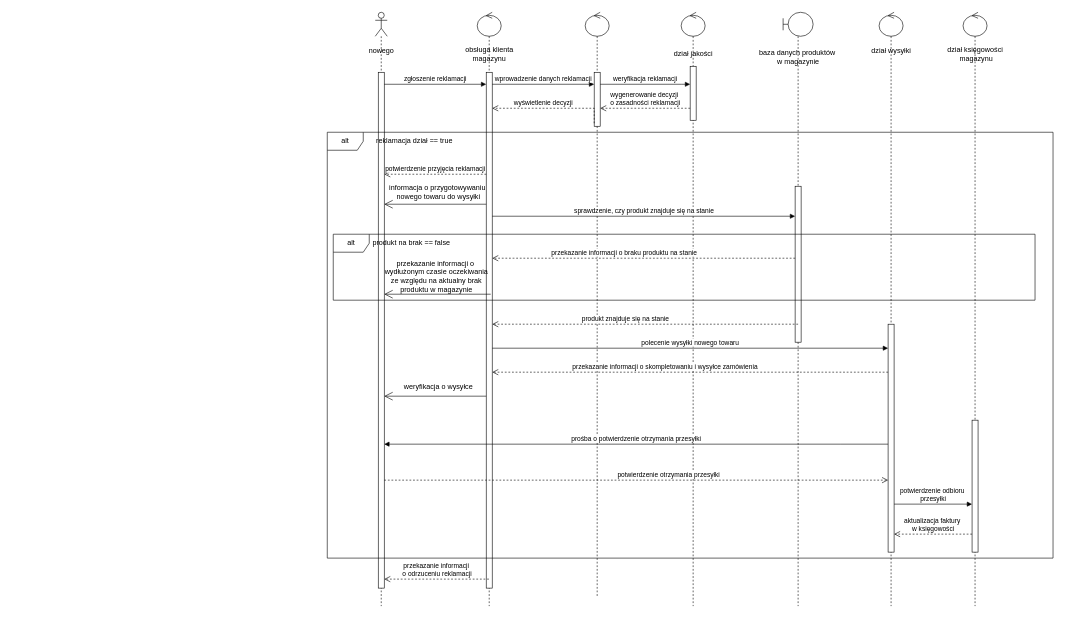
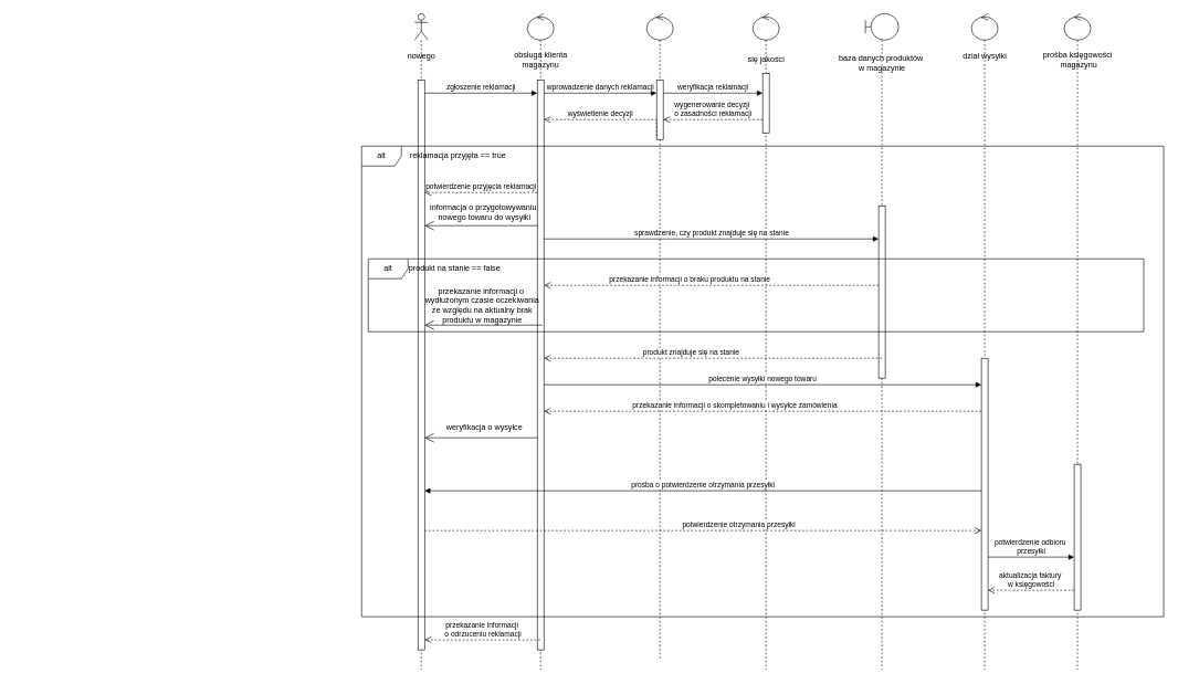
  <mxCell id="0" />
  <mxCell id="1" parent="0" />
  <mxCell id="2" value="" style="shape=umlLifeline;perimeter=lifelinePerimeter;whiteSpace=wrap;html=1;container=1;dropTarget=0;collapsible=0;recursiveResize=0;outlineConnect=0;portConstraint=eastwest;newEdgeStyle={&quot;edgeStyle&quot;:&quot;elbowEdgeStyle&quot;,&quot;elbow&quot;:&quot;vertical&quot;,&quot;curved&quot;:0,&quot;rounded&quot;:0};participant=umlActor;" vertex="1" parent="1"><mxGeometry x="625" y="20" width="20" height="990" as="geometry" /></mxCell>
  <mxCell id="3" value="" style="html=1;points=[];perimeter=orthogonalPerimeter;outlineConnect=0;targetShapes=umlLifeline;portConstraint=eastwest;newEdgeStyle={&quot;edgeStyle&quot;:&quot;elbowEdgeStyle&quot;,&quot;elbow&quot;:&quot;vertical&quot;,&quot;curved&quot;:0,&quot;rounded&quot;:0};" vertex="1" parent="2"><mxGeometry x="5" y="100" width="10" height="860" as="geometry" /></mxCell>
  <mxCell id="4" value="" style="shape=umlLifeline;perimeter=lifelinePerimeter;whiteSpace=wrap;html=1;container=1;dropTarget=0;collapsible=0;recursiveResize=0;outlineConnect=0;portConstraint=eastwest;newEdgeStyle={&quot;edgeStyle&quot;:&quot;elbowEdgeStyle&quot;,&quot;elbow&quot;:&quot;vertical&quot;,&quot;curved&quot;:0,&quot;rounded&quot;:0};participant=umlControl;" vertex="1" parent="1"><mxGeometry x="795" y="20" width="40" height="990" as="geometry" /></mxCell>
  <mxCell id="5" value="" style="html=1;points=[];perimeter=orthogonalPerimeter;outlineConnect=0;targetShapes=umlLifeline;portConstraint=eastwest;newEdgeStyle={&quot;edgeStyle&quot;:&quot;elbowEdgeStyle&quot;,&quot;elbow&quot;:&quot;vertical&quot;,&quot;curved&quot;:0,&quot;rounded&quot;:0};" vertex="1" parent="4"><mxGeometry x="15" y="100" width="10" height="860" as="geometry" /></mxCell>
  <mxCell id="6" value="" style="shape=umlLifeline;perimeter=lifelinePerimeter;whiteSpace=wrap;html=1;container=1;dropTarget=0;collapsible=0;recursiveResize=0;outlineConnect=0;portConstraint=eastwest;newEdgeStyle={&quot;edgeStyle&quot;:&quot;elbowEdgeStyle&quot;,&quot;elbow&quot;:&quot;vertical&quot;,&quot;curved&quot;:0,&quot;rounded&quot;:0};participant=umlControl;" vertex="1" parent="1"><mxGeometry x="975" y="20" width="40" height="975" as="geometry" /></mxCell>
  <mxCell id="7" value="" style="shape=umlLifeline;perimeter=lifelinePerimeter;whiteSpace=wrap;html=1;container=1;dropTarget=0;collapsible=0;recursiveResize=0;outlineConnect=0;portConstraint=eastwest;newEdgeStyle={&quot;edgeStyle&quot;:&quot;elbowEdgeStyle&quot;,&quot;elbow&quot;:&quot;vertical&quot;,&quot;curved&quot;:0,&quot;rounded&quot;:0};participant=umlControl;" vertex="1" parent="1"><mxGeometry x="1135" y="20" width="40" height="990" as="geometry" /></mxCell>
  <mxCell id="8" value="" style="html=1;points=[];perimeter=orthogonalPerimeter;outlineConnect=0;targetShapes=umlLifeline;portConstraint=eastwest;newEdgeStyle={&quot;edgeStyle&quot;:&quot;elbowEdgeStyle&quot;,&quot;elbow&quot;:&quot;vertical&quot;,&quot;curved&quot;:0,&quot;rounded&quot;:0};" vertex="1" parent="7"><mxGeometry x="15" y="90" width="10" height="90" as="geometry" /></mxCell>
  <mxCell id="9" value="nowego" style="text;html=1;align=center;verticalAlign=middle;resizable=0;points=[];autosize=1;strokeColor=none;fillColor=none;" vertex="1" parent="1"><mxGeometry x="610" y="70" width="50" height="30" as="geometry" /></mxCell>
  <mxCell id="10" value="obsługa klienta&lt;div&gt;magazynu&lt;/div&gt;" style="text;html=1;align=center;verticalAlign=middle;resizable=0;points=[];autosize=1;strokeColor=none;fillColor=none;" vertex="1" parent="1"><mxGeometry x="765" y="70" width="100" height="40" as="geometry" /></mxCell>
- <mxCell id="11" value="dział jakości" style="text;html=1;align=center;verticalAlign=middle;resizable=0;points=[];autosize=1;strokeColor=none;fillColor=none;" vertex="1" parent="1"><mxGeometry x="1110" y="75" width="90" height="30" as="geometry" /></mxCell>
+ <mxCell id="11" value="się jakości" style="text;html=1;align=center;verticalAlign=middle;resizable=0;points=[];autosize=1;strokeColor=none;fillColor=none;" vertex="1" parent="1"><mxGeometry x="1110" y="75" width="90" height="30" as="geometry" /></mxCell>
  <mxCell id="12" value="baza danych produktów&amp;nbsp;&lt;div&gt;w magazynie&lt;/div&gt;" style="text;html=1;align=center;verticalAlign=middle;resizable=0;points=[];autosize=1;strokeColor=none;fillColor=none;" vertex="1" parent="1"><mxGeometry x="1255" y="75" width="150" height="40" as="geometry" /></mxCell>
  <mxCell id="13" value="zgłoszenie reklamacji" style="html=1;verticalAlign=bottom;endArrow=block;edgeStyle=elbowEdgeStyle;elbow=vertical;curved=0;rounded=0;" edge="1" parent="1" source="3" target="5"><mxGeometry relative="1" as="geometry"><mxPoint x="665" y="140" as="sourcePoint" /><Array as="points"><mxPoint x="745" y="140" /><mxPoint x="685" y="170" /></Array></mxGeometry></mxCell>
  <mxCell id="14" value="" style="html=1;points=[];perimeter=orthogonalPerimeter;outlineConnect=0;targetShapes=umlLifeline;portConstraint=eastwest;newEdgeStyle={&quot;edgeStyle&quot;:&quot;elbowEdgeStyle&quot;,&quot;elbow&quot;:&quot;vertical&quot;,&quot;curved&quot;:0,&quot;rounded&quot;:0};" vertex="1" parent="1"><mxGeometry x="990" y="120" width="10" height="90" as="geometry" /></mxCell>
  <mxCell id="15" value="dział wysyłki" style="text;html=1;align=center;verticalAlign=middle;resizable=0;points=[];autosize=1;strokeColor=none;fillColor=none;" vertex="1" parent="1"><mxGeometry x="1440" y="70" width="90" height="30" as="geometry" /></mxCell>
  <mxCell id="16" value="" style="shape=umlLifeline;perimeter=lifelinePerimeter;whiteSpace=wrap;html=1;container=1;dropTarget=0;collapsible=0;recursiveResize=0;outlineConnect=0;portConstraint=eastwest;newEdgeStyle={&quot;edgeStyle&quot;:&quot;elbowEdgeStyle&quot;,&quot;elbow&quot;:&quot;vertical&quot;,&quot;curved&quot;:0,&quot;rounded&quot;:0};participant=umlControl;" vertex="1" parent="1"><mxGeometry x="1465" y="20" width="40" height="990" as="geometry" /></mxCell>
  <mxCell id="17" value="" style="html=1;points=[];perimeter=orthogonalPerimeter;outlineConnect=0;targetShapes=umlLifeline;portConstraint=eastwest;newEdgeStyle={&quot;edgeStyle&quot;:&quot;elbowEdgeStyle&quot;,&quot;elbow&quot;:&quot;vertical&quot;,&quot;curved&quot;:0,&quot;rounded&quot;:0};" vertex="1" parent="16"><mxGeometry x="15" y="520" width="10" height="380" as="geometry" /></mxCell>
  <mxCell id="18" value="" style="shape=umlLifeline;perimeter=lifelinePerimeter;whiteSpace=wrap;html=1;container=1;dropTarget=0;collapsible=0;recursiveResize=0;outlineConnect=0;portConstraint=eastwest;newEdgeStyle={&quot;edgeStyle&quot;:&quot;elbowEdgeStyle&quot;,&quot;elbow&quot;:&quot;vertical&quot;,&quot;curved&quot;:0,&quot;rounded&quot;:0};participant=umlBoundary;" vertex="1" parent="1"><mxGeometry x="1305" y="20" width="50" height="990" as="geometry" /></mxCell>
  <mxCell id="19" value="" style="html=1;points=[];perimeter=orthogonalPerimeter;outlineConnect=0;targetShapes=umlLifeline;portConstraint=eastwest;newEdgeStyle={&quot;edgeStyle&quot;:&quot;elbowEdgeStyle&quot;,&quot;elbow&quot;:&quot;vertical&quot;,&quot;curved&quot;:0,&quot;rounded&quot;:0};" vertex="1" parent="18"><mxGeometry x="20" y="290" width="10" height="260" as="geometry" /></mxCell>
  <mxCell id="20" value="" style="shape=umlLifeline;perimeter=lifelinePerimeter;whiteSpace=wrap;html=1;container=1;dropTarget=0;collapsible=0;recursiveResize=0;outlineConnect=0;portConstraint=eastwest;newEdgeStyle={&quot;edgeStyle&quot;:&quot;elbowEdgeStyle&quot;,&quot;elbow&quot;:&quot;vertical&quot;,&quot;curved&quot;:0,&quot;rounded&quot;:0};participant=umlControl;" vertex="1" parent="1"><mxGeometry x="1605" y="20" width="40" height="990" as="geometry" /></mxCell>
  <mxCell id="21" value="" style="html=1;points=[];perimeter=orthogonalPerimeter;outlineConnect=0;targetShapes=umlLifeline;portConstraint=eastwest;newEdgeStyle={&quot;edgeStyle&quot;:&quot;elbowEdgeStyle&quot;,&quot;elbow&quot;:&quot;vertical&quot;,&quot;curved&quot;:0,&quot;rounded&quot;:0};" vertex="1" parent="20"><mxGeometry x="15" y="680" width="10" height="220" as="geometry" /></mxCell>
- <mxCell id="22" value="dział księgowości&lt;div&gt;&amp;nbsp;magazynu&lt;/div&gt;" style="text;html=1;align=center;verticalAlign=middle;resizable=0;points=[];autosize=1;strokeColor=none;fillColor=none;" vertex="1" parent="1"><mxGeometry x="1565" y="70" width="120" height="40" as="geometry" /></mxCell>
+ <mxCell id="22" value="prośba księgowości&lt;div&gt;&amp;nbsp;magazynu&lt;/div&gt;" style="text;html=1;align=center;verticalAlign=middle;resizable=0;points=[];autosize=1;strokeColor=none;fillColor=none;" vertex="1" parent="1"><mxGeometry x="1565" y="70" width="120" height="40" as="geometry" /></mxCell>
  <mxCell id="23" value="wprowadzenie danych reklamacji" style="html=1;verticalAlign=bottom;endArrow=block;edgeStyle=elbowEdgeStyle;elbow=vertical;curved=0;rounded=0;" edge="1" parent="1" target="14"><mxGeometry relative="1" as="geometry"><mxPoint x="820" y="140" as="sourcePoint" /><Array as="points"><mxPoint x="925" y="140" /><mxPoint x="865" y="170" /></Array><mxPoint x="990" y="140" as="targetPoint" /></mxGeometry></mxCell>
  <mxCell id="24" value="weryfikacja reklamacji" style="html=1;verticalAlign=bottom;endArrow=block;edgeStyle=elbowEdgeStyle;elbow=vertical;curved=0;rounded=0;" edge="1" parent="1"><mxGeometry relative="1" as="geometry"><mxPoint x="1000" y="140" as="sourcePoint" /><Array as="points"><mxPoint x="1135" y="140" /><mxPoint x="1075" y="170" /></Array><mxPoint x="1150" y="140" as="targetPoint" /></mxGeometry></mxCell>
  <mxCell id="25" value="wygenerowanie decyzji&amp;nbsp;&lt;div&gt;o zasadności reklamacji&lt;/div&gt;" style="html=1;verticalAlign=bottom;endArrow=open;dashed=1;endSize=8;edgeStyle=elbowEdgeStyle;elbow=vertical;curved=0;rounded=0;" edge="1" parent="1"><mxGeometry relative="1" as="geometry"><mxPoint x="1000" y="180" as="targetPoint" /><Array as="points"><mxPoint x="1065" y="180" /><mxPoint x="790" y="20" /></Array><mxPoint x="1150" y="180" as="sourcePoint" /></mxGeometry></mxCell>
  <mxCell id="26" value="wyświetlenie decyzji" style="html=1;verticalAlign=bottom;endArrow=open;dashed=1;endSize=8;edgeStyle=elbowEdgeStyle;elbow=vertical;curved=0;rounded=0;" edge="1" parent="1"><mxGeometry x="0.128" relative="1" as="geometry"><mxPoint x="820" y="180" as="targetPoint" /><Array as="points"><mxPoint x="800" y="180" /><mxPoint x="525" y="20" /></Array><mxPoint x="990" y="205" as="sourcePoint" /><mxPoint as="offset" /></mxGeometry></mxCell>
  <mxCell id="27" value="potwierdzenie przyjęcia reklamacji" style="html=1;verticalAlign=bottom;endArrow=open;dashed=1;endSize=8;edgeStyle=elbowEdgeStyle;elbow=vertical;curved=0;rounded=0;" edge="1" parent="1" source="5" target="3"><mxGeometry x="0.005" relative="1" as="geometry"><mxPoint x="675" y="290" as="targetPoint" /><Array as="points"><mxPoint x="720" y="290" /><mxPoint x="445" y="130" /></Array><mxPoint x="805" y="290" as="sourcePoint" /><mxPoint as="offset" /></mxGeometry></mxCell>
  <mxCell id="28" value="alt" style="shape=umlFrame;whiteSpace=wrap;html=1;pointerEvents=0;" vertex="1" parent="1"><mxGeometry x="545" y="220" width="1210" height="710" as="geometry" /></mxCell>
- <mxCell id="29" value="reklamacja dział == true" style="text;html=1;align=center;verticalAlign=middle;resizable=0;points=[];autosize=1;strokeColor=none;fillColor=none;" vertex="1" parent="1"><mxGeometry x="605" y="220" width="170" height="30" as="geometry" /></mxCell>
+ <mxCell id="29" value="reklamacja przyjęta == true" style="text;html=1;align=center;verticalAlign=middle;resizable=0;points=[];autosize=1;strokeColor=none;fillColor=none;" vertex="1" parent="1"><mxGeometry x="605" y="220" width="170" height="30" as="geometry" /></mxCell>
  <mxCell id="30" value="" style="endArrow=open;endFill=1;endSize=12;html=1;rounded=0;" edge="1" parent="1" target="3"><mxGeometry width="160" relative="1" as="geometry"><mxPoint x="810" y="340" as="sourcePoint" /><mxPoint y="340" as="targetPoint" x="635" /></mxGeometry></mxCell>
  <mxCell id="31" value="informacja o przygotowywaniu&amp;nbsp;&lt;div&gt;nowego towaru do wysyłki&lt;/div&gt;" style="text;html=1;align=center;verticalAlign=middle;resizable=0;points=[];autosize=1;strokeColor=none;fillColor=none;" vertex="1" parent="1"><mxGeometry y="300" width="190" height="40" as="geometry" x="635" /></mxCell>
  <mxCell id="32" value="sprawdzenie, czy produkt znajduje się na stanie" style="html=1;verticalAlign=bottom;endArrow=block;edgeStyle=elbowEdgeStyle;elbow=vertical;curved=0;rounded=0;" edge="1" parent="1"><mxGeometry x="0.001" relative="1" as="geometry"><mxPoint x="820" y="360" as="sourcePoint" /><Array as="points"><mxPoint x="1010" y="360" /><mxPoint x="950" y="390" /></Array><mxPoint x="1325" y="360" as="targetPoint" /><mxPoint as="offset" /></mxGeometry></mxCell>
  <mxCell id="33" value="alt" style="shape=umlFrame;whiteSpace=wrap;html=1;pointerEvents=0;" vertex="1" parent="1"><mxGeometry x="555" y="390" width="1170" height="110" as="geometry" /></mxCell>
- <mxCell id="34" value="produkt na brak == false" style="text;html=1;align=center;verticalAlign=middle;resizable=0;points=[];autosize=1;strokeColor=none;fillColor=none;" vertex="1" parent="1"><mxGeometry x="605" y="390" width="160" height="30" as="geometry" /></mxCell>
+ <mxCell id="34" value="produkt na stanie == false" style="text;html=1;align=center;verticalAlign=middle;resizable=0;points=[];autosize=1;strokeColor=none;fillColor=none;" vertex="1" parent="1"><mxGeometry x="605" y="390" width="160" height="30" as="geometry" /></mxCell>
  <mxCell id="35" value="przekazanie informacji o braku produktu na stanie" style="html=1;verticalAlign=bottom;endArrow=open;dashed=1;endSize=8;edgeStyle=elbowEdgeStyle;elbow=vertical;curved=0;rounded=0;" edge="1" parent="1" target="5"><mxGeometry x="0.128" relative="1" as="geometry"><mxPoint x="735" y="430" as="targetPoint" /><Array as="points"><mxPoint x="855" y="430" /><mxPoint x="440" y="270" /></Array><mxPoint x="1325" y="430" as="sourcePoint" /><mxPoint as="offset" /></mxGeometry></mxCell>
  <mxCell id="36" value="" style="endArrow=open;endFill=1;endSize=12;html=1;rounded=0;" edge="1" parent="1" target="3"><mxGeometry width="160" relative="1" as="geometry"><mxPoint x="817.5" y="490" as="sourcePoint" /><mxPoint x="642.5" y="490" as="targetPoint" /></mxGeometry></mxCell>
  <mxCell id="37" value="przekazanie informacji o&lt;div&gt;&amp;nbsp;wydłużonym czasie oczekiwania&lt;/div&gt;&lt;div&gt;&amp;nbsp;ze względu na aktualny brak&lt;/div&gt;&lt;div&gt;&amp;nbsp;produktu w magazynie&lt;/div&gt;" style="text;html=1;align=center;verticalAlign=middle;resizable=0;points=[];autosize=1;strokeColor=none;fillColor=none;" vertex="1" parent="1"><mxGeometry x="625" y="425" width="200" height="70" as="geometry" /></mxCell>
  <mxCell id="38" value="produkt znajduje się na stanie" style="html=1;verticalAlign=bottom;endArrow=open;dashed=1;endSize=8;edgeStyle=elbowEdgeStyle;elbow=vertical;curved=0;rounded=0;" edge="1" parent="1" target="5"><mxGeometry x="0.128" relative="1" as="geometry"><mxPoint x="835" y="540" as="targetPoint" /><Array as="points"><mxPoint x="860" y="540" /><mxPoint x="445" y="380" /></Array><mxPoint x="1330" y="540" as="sourcePoint" /><mxPoint as="offset" /></mxGeometry></mxCell>
  <mxCell id="39" value="polecenie wysyłki nowego towaru" style="html=1;verticalAlign=bottom;endArrow=block;edgeStyle=elbowEdgeStyle;elbow=vertical;curved=0;rounded=0;" edge="1" parent="1" source="5" target="17"><mxGeometry x="0.001" relative="1" as="geometry"><mxPoint x="935" y="580" as="sourcePoint" /><Array as="points"><mxPoint x="1125" y="580" /><mxPoint x="1065" y="610" /></Array><mxPoint x="1440" y="580" as="targetPoint" /><mxPoint as="offset" /></mxGeometry></mxCell>
  <mxCell id="40" value="przekazanie informacji o skompletowaniu i wysyłce zamówienia" style="html=1;verticalAlign=bottom;endArrow=open;dashed=1;endSize=8;edgeStyle=elbowEdgeStyle;elbow=vertical;curved=0;rounded=0;" edge="1" parent="1"><mxGeometry x="0.128" relative="1" as="geometry"><mxPoint x="820" y="620" as="targetPoint" /><Array as="points"><mxPoint x="975" y="620" /><mxPoint x="220" y="460" /></Array><mxPoint x="1480" y="620" as="sourcePoint" /><mxPoint as="offset" /></mxGeometry></mxCell>
  <mxCell id="41" value="" style="endArrow=open;endFill=1;endSize=12;html=1;rounded=0;" edge="1" parent="1" target="3"><mxGeometry width="160" relative="1" as="geometry"><mxPoint x="810" y="660" as="sourcePoint" /><mxPoint x="640" y="660" as="targetPoint" /></mxGeometry></mxCell>
  <mxCell id="42" value="weryfikacja o wysyłce" style="text;html=1;align=center;verticalAlign=middle;resizable=0;points=[];autosize=1;strokeColor=none;fillColor=none;" vertex="1" parent="1"><mxGeometry x="650" y="630" width="160" height="30" as="geometry" /></mxCell>
  <mxCell id="43" value="prośba o potwierdzenie otrzymania przesyłki" style="html=1;verticalAlign=bottom;endArrow=block;edgeStyle=elbowEdgeStyle;elbow=vertical;curved=0;rounded=0;" edge="1" parent="1" source="17" target="3"><mxGeometry x="0.001" relative="1" as="geometry"><mxPoint x="1095" y="740" as="sourcePoint" /><Array as="points"><mxPoint x="1400" y="740" /><mxPoint x="1340" y="770" /></Array><mxPoint x="1755" y="740" as="targetPoint" /><mxPoint as="offset" /></mxGeometry></mxCell>
  <mxCell id="44" value="potwierdzenie otrzymania przesyłki" style="html=1;verticalAlign=bottom;endArrow=open;dashed=1;endSize=8;edgeStyle=elbowEdgeStyle;elbow=vertical;curved=0;rounded=0;" edge="1" parent="1" source="3" target="17"><mxGeometry x="0.128" relative="1" as="geometry"><mxPoint x="395" y="800" as="targetPoint" /><Array as="points"><mxPoint x="785" y="800" /><mxPoint x="20" y="640" /></Array><mxPoint x="905" y="800" as="sourcePoint" /><mxPoint as="offset" /></mxGeometry></mxCell>
  <mxCell id="45" value="potwierdzenie odbioru&amp;nbsp;&lt;div&gt;przesyłki&lt;/div&gt;" style="html=1;verticalAlign=bottom;endArrow=block;edgeStyle=elbowEdgeStyle;elbow=vertical;curved=0;rounded=0;" edge="1" parent="1"><mxGeometry x="0.002" relative="1" as="geometry"><mxPoint x="1490" y="840" as="sourcePoint" /><Array as="points"><mxPoint x="1491" y="840" /><mxPoint x="1431" y="870" /></Array><mxPoint x="1620" y="840" as="targetPoint" /><mxPoint as="offset" /></mxGeometry></mxCell>
  <mxCell id="46" value="aktualizacja faktury&amp;nbsp;&lt;div&gt;w księgowości&lt;/div&gt;" style="html=1;verticalAlign=bottom;endArrow=open;dashed=1;endSize=8;edgeStyle=elbowEdgeStyle;elbow=vertical;curved=0;rounded=0;" edge="1" parent="1" source="21" target="17"><mxGeometry x="-0.007" relative="1" as="geometry"><mxPoint x="1484.447" y="890" as="targetPoint" /><Array as="points"><mxPoint x="1555" y="890" /><mxPoint x="955" y="730" /></Array><mxPoint x="1624.5" y="890" as="sourcePoint" /><mxPoint as="offset" /></mxGeometry></mxCell>
  <mxCell id="47" value="przekazanie informacji&amp;nbsp;&lt;div&gt;o odrzuceniu reklamacji&lt;/div&gt;" style="html=1;verticalAlign=bottom;endArrow=open;dashed=1;endSize=8;edgeStyle=elbowEdgeStyle;elbow=vertical;curved=0;rounded=0;" edge="1" parent="1" source="4" target="3"><mxGeometry x="-0.005" relative="1" as="geometry"><mxPoint x="634" y="965" as="targetPoint" /><Array as="points"><mxPoint x="715" y="965" /><mxPoint x="300" y="805" /></Array><mxPoint x="765" y="990" as="sourcePoint" /><mxPoint as="offset" /></mxGeometry></mxCell>
